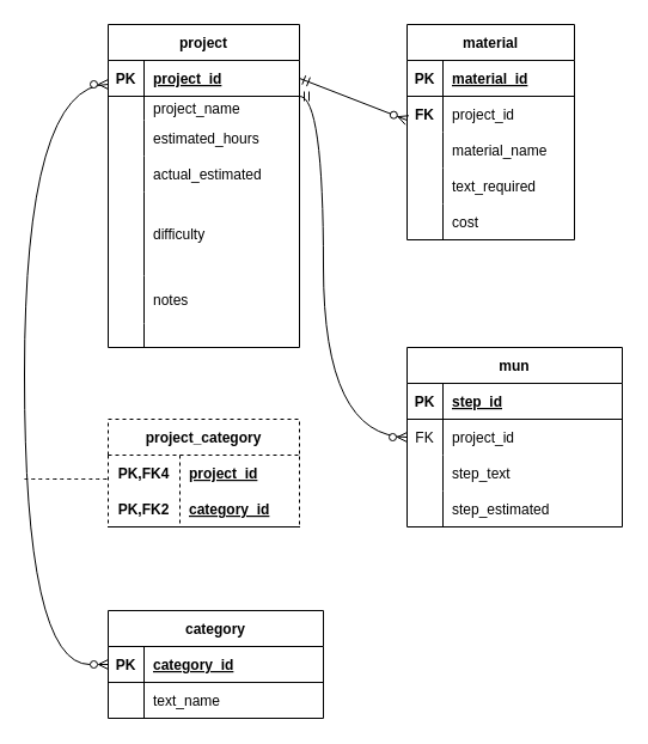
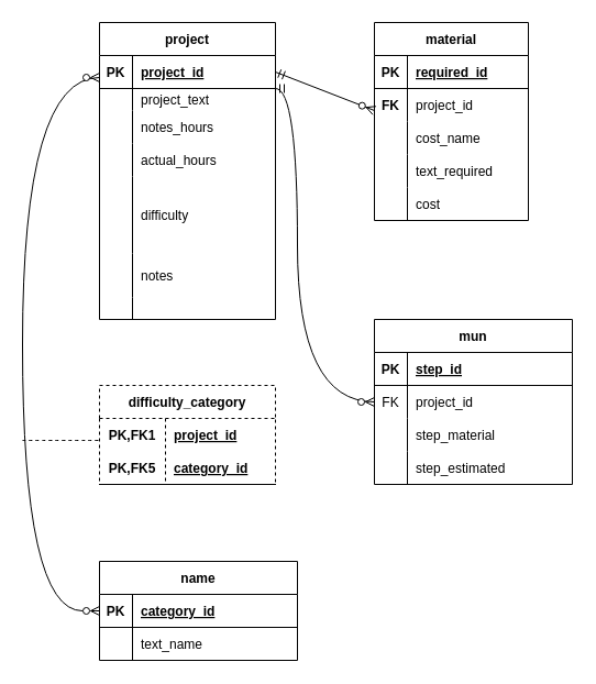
  <mxCell id="0" />
  <mxCell id="1" parent="0" />
  <mxCell id="2" value="project" style="shape=table;startSize=30;container=1;collapsible=1;childLayout=tableLayout;fixedRows=1;rowLines=0;fontStyle=1;align=center;resizeLast=1;" vertex="1" parent="1"><mxGeometry x="90" y="20" width="160" height="270" as="geometry" /></mxCell>
  <mxCell id="3" value="" style="shape=tableRow;horizontal=0;startSize=0;swimlaneHead=0;swimlaneBody=0;fillColor=none;collapsible=0;dropTarget=0;points=[[0,0.5],[1,0.5]];portConstraint=eastwest;top=0;left=0;right=0;bottom=1;" vertex="1" parent="2"><mxGeometry y="30" width="160" height="30" as="geometry" /></mxCell>
  <mxCell id="4" value="PK" style="shape=partialRectangle;connectable=0;fillColor=none;top=0;left=0;bottom=0;right=0;fontStyle=1;overflow=hidden;" vertex="1" parent="3"><mxGeometry width="30" height="30" as="geometry"><mxRectangle width="30" height="30" as="alternateBounds" /></mxGeometry></mxCell>
  <mxCell id="5" value="project_id" style="shape=partialRectangle;connectable=0;fillColor=none;top=0;left=0;bottom=0;right=0;align=left;spacingLeft=6;fontStyle=5;overflow=hidden;" vertex="1" parent="3"><mxGeometry x="30" width="130" height="30" as="geometry"><mxRectangle width="130" height="30" as="alternateBounds" /></mxGeometry></mxCell>
  <mxCell id="6" value="" style="shape=tableRow;horizontal=0;startSize=0;swimlaneHead=0;swimlaneBody=0;fillColor=none;collapsible=0;dropTarget=0;points=[[0,0.5],[1,0.5]];portConstraint=eastwest;top=0;left=0;right=0;bottom=0;" vertex="1" parent="2"><mxGeometry y="60" width="160" height="20" as="geometry" /></mxCell>
  <mxCell id="7" value="" style="shape=partialRectangle;connectable=0;fillColor=none;top=0;left=0;bottom=0;right=0;editable=1;overflow=hidden;" vertex="1" parent="6"><mxGeometry width="30" height="20" as="geometry"><mxRectangle width="30" height="20" as="alternateBounds" /></mxGeometry></mxCell>
- <mxCell id="8" value="project_name" style="shape=partialRectangle;connectable=0;fillColor=none;top=0;left=0;bottom=0;right=0;align=left;spacingLeft=6;overflow=hidden;" vertex="1" parent="6"><mxGeometry x="30" width="130" height="20" as="geometry"><mxRectangle width="130" height="20" as="alternateBounds" /></mxGeometry></mxCell>
+ <mxCell id="8" value="project_text" style="shape=partialRectangle;connectable=0;fillColor=none;top=0;left=0;bottom=0;right=0;align=left;spacingLeft=6;overflow=hidden;" vertex="1" parent="6"><mxGeometry x="30" width="130" height="20" as="geometry"><mxRectangle width="130" height="20" as="alternateBounds" /></mxGeometry></mxCell>
  <mxCell id="9" value="" style="shape=tableRow;horizontal=0;startSize=0;swimlaneHead=0;swimlaneBody=0;fillColor=none;collapsible=0;dropTarget=0;points=[[0,0.5],[1,0.5]];portConstraint=eastwest;top=0;left=0;right=0;bottom=0;" vertex="1" parent="2"><mxGeometry y="80" width="160" height="30" as="geometry" /></mxCell>
  <mxCell id="10" value="" style="shape=partialRectangle;connectable=0;fillColor=none;top=0;left=0;bottom=0;right=0;editable=1;overflow=hidden;" vertex="1" parent="9"><mxGeometry width="30" height="30" as="geometry"><mxRectangle width="30" height="30" as="alternateBounds" /></mxGeometry></mxCell>
- <mxCell id="11" value="estimated_hours" style="shape=partialRectangle;connectable=0;fillColor=none;top=0;left=0;bottom=0;right=0;align=left;spacingLeft=6;overflow=hidden;" vertex="1" parent="9"><mxGeometry x="30" width="130" height="30" as="geometry"><mxRectangle width="130" height="30" as="alternateBounds" /></mxGeometry></mxCell>
+ <mxCell id="11" value="notes_hours" style="shape=partialRectangle;connectable=0;fillColor=none;top=0;left=0;bottom=0;right=0;align=left;spacingLeft=6;overflow=hidden;" vertex="1" parent="9"><mxGeometry x="30" width="130" height="30" as="geometry"><mxRectangle width="130" height="30" as="alternateBounds" /></mxGeometry></mxCell>
  <mxCell id="12" value="" style="shape=tableRow;horizontal=0;startSize=0;swimlaneHead=0;swimlaneBody=0;fillColor=none;collapsible=0;dropTarget=0;points=[[0,0.5],[1,0.5]];portConstraint=eastwest;top=0;left=0;right=0;bottom=0;" vertex="1" parent="2"><mxGeometry y="110" width="160" height="30" as="geometry" /></mxCell>
  <mxCell id="13" value="" style="shape=partialRectangle;connectable=0;fillColor=none;top=0;left=0;bottom=0;right=0;editable=1;overflow=hidden;" vertex="1" parent="12"><mxGeometry width="30" height="30" as="geometry"><mxRectangle width="30" height="30" as="alternateBounds" /></mxGeometry></mxCell>
- <mxCell id="14" value="actual_estimated" style="shape=partialRectangle;connectable=0;fillColor=none;top=0;left=0;bottom=0;right=0;align=left;spacingLeft=6;overflow=hidden;" vertex="1" parent="12"><mxGeometry x="30" width="130" height="30" as="geometry"><mxRectangle width="130" height="30" as="alternateBounds" /></mxGeometry></mxCell>
+ <mxCell id="14" value="actual_hours" style="shape=partialRectangle;connectable=0;fillColor=none;top=0;left=0;bottom=0;right=0;align=left;spacingLeft=6;overflow=hidden;" vertex="1" parent="12"><mxGeometry x="30" width="130" height="30" as="geometry"><mxRectangle width="130" height="30" as="alternateBounds" /></mxGeometry></mxCell>
  <mxCell id="15" style="shape=tableRow;horizontal=0;startSize=0;swimlaneHead=0;swimlaneBody=0;fillColor=none;collapsible=0;dropTarget=0;points=[[0,0.5],[1,0.5]];portConstraint=eastwest;top=0;left=0;right=0;bottom=0;" vertex="1" parent="2"><mxGeometry y="140" width="160" height="70" as="geometry" /></mxCell>
  <mxCell id="16" style="shape=partialRectangle;connectable=0;fillColor=none;top=0;left=0;bottom=0;right=0;editable=1;overflow=hidden;" vertex="1" parent="15"><mxGeometry width="30" height="70" as="geometry"><mxRectangle width="30" height="70" as="alternateBounds" /></mxGeometry></mxCell>
  <mxCell id="17" value="difficulty" style="shape=partialRectangle;connectable=0;fillColor=none;top=0;left=0;bottom=0;right=0;align=left;spacingLeft=6;overflow=hidden;" vertex="1" parent="15"><mxGeometry x="30" width="130" height="70" as="geometry"><mxRectangle width="130" height="70" as="alternateBounds" /></mxGeometry></mxCell>
  <mxCell id="18" style="shape=tableRow;horizontal=0;startSize=0;swimlaneHead=0;swimlaneBody=0;fillColor=none;collapsible=0;dropTarget=0;points=[[0,0.5],[1,0.5]];portConstraint=eastwest;top=0;left=0;right=0;bottom=0;" vertex="1" parent="2"><mxGeometry y="210" width="160" height="40" as="geometry" /></mxCell>
  <mxCell id="19" style="shape=partialRectangle;connectable=0;fillColor=none;top=0;left=0;bottom=0;right=0;editable=1;overflow=hidden;" vertex="1" parent="18"><mxGeometry width="30" height="40" as="geometry"><mxRectangle width="30" height="40" as="alternateBounds" /></mxGeometry></mxCell>
  <mxCell id="20" value="notes" style="shape=partialRectangle;connectable=0;fillColor=none;top=0;left=0;bottom=0;right=0;align=left;spacingLeft=6;overflow=hidden;" vertex="1" parent="18"><mxGeometry x="30" width="130" height="40" as="geometry"><mxRectangle width="130" height="40" as="alternateBounds" /></mxGeometry></mxCell>
  <mxCell id="21" style="shape=tableRow;horizontal=0;startSize=0;swimlaneHead=0;swimlaneBody=0;fillColor=none;collapsible=0;dropTarget=0;points=[[0,0.5],[1,0.5]];portConstraint=eastwest;top=0;left=0;right=0;bottom=0;" vertex="1" parent="2"><mxGeometry y="250" width="160" height="20" as="geometry" /></mxCell>
  <mxCell id="22" style="shape=partialRectangle;connectable=0;fillColor=none;top=0;left=0;bottom=0;right=0;editable=1;overflow=hidden;" vertex="1" parent="21"><mxGeometry width="30" height="20" as="geometry"><mxRectangle width="30" height="20" as="alternateBounds" /></mxGeometry></mxCell>
  <mxCell id="23" value="" style="shape=partialRectangle;connectable=0;fillColor=none;top=0;left=0;bottom=0;right=0;align=left;spacingLeft=6;overflow=hidden;" vertex="1" parent="21"><mxGeometry x="30" width="130" height="20" as="geometry"><mxRectangle width="130" height="20" as="alternateBounds" /></mxGeometry></mxCell>
  <mxCell id="24" value="material" style="shape=table;startSize=30;container=1;collapsible=1;childLayout=tableLayout;fixedRows=1;rowLines=0;fontStyle=1;align=center;resizeLast=1;" vertex="1" parent="1"><mxGeometry x="340" y="20" width="140" height="180" as="geometry" /></mxCell>
  <mxCell id="25" value="" style="shape=tableRow;horizontal=0;startSize=0;swimlaneHead=0;swimlaneBody=0;fillColor=none;collapsible=0;dropTarget=0;points=[[0,0.5],[1,0.5]];portConstraint=eastwest;top=0;left=0;right=0;bottom=1;" vertex="1" parent="24"><mxGeometry y="30" width="140" height="30" as="geometry" /></mxCell>
  <mxCell id="26" value="PK" style="shape=partialRectangle;connectable=0;fillColor=none;top=0;left=0;bottom=0;right=0;fontStyle=1;overflow=hidden;" vertex="1" parent="25"><mxGeometry width="30" height="30" as="geometry"><mxRectangle width="30" height="30" as="alternateBounds" /></mxGeometry></mxCell>
- <mxCell id="27" value="material_id" style="shape=partialRectangle;connectable=0;fillColor=none;top=0;left=0;bottom=0;right=0;align=left;spacingLeft=6;fontStyle=5;overflow=hidden;" vertex="1" parent="25"><mxGeometry x="30" width="110" height="30" as="geometry"><mxRectangle width="110" height="30" as="alternateBounds" /></mxGeometry></mxCell>
+ <mxCell id="27" value="required_id" style="shape=partialRectangle;connectable=0;fillColor=none;top=0;left=0;bottom=0;right=0;align=left;spacingLeft=6;fontStyle=5;overflow=hidden;" vertex="1" parent="25"><mxGeometry x="30" width="110" height="30" as="geometry"><mxRectangle width="110" height="30" as="alternateBounds" /></mxGeometry></mxCell>
  <mxCell id="28" value="" style="shape=tableRow;horizontal=0;startSize=0;swimlaneHead=0;swimlaneBody=0;fillColor=none;collapsible=0;dropTarget=0;points=[[0,0.5],[1,0.5]];portConstraint=eastwest;top=0;left=0;right=0;bottom=0;" vertex="1" parent="24"><mxGeometry y="60" width="140" height="30" as="geometry" /></mxCell>
  <mxCell id="29" value="FK" style="shape=partialRectangle;connectable=0;fillColor=none;top=0;left=0;bottom=0;right=0;editable=1;overflow=hidden;fontStyle=1" vertex="1" parent="28"><mxGeometry width="30" height="30" as="geometry"><mxRectangle width="30" height="30" as="alternateBounds" /></mxGeometry></mxCell>
  <mxCell id="30" value="project_id" style="shape=partialRectangle;connectable=0;fillColor=none;top=0;left=0;bottom=0;right=0;align=left;spacingLeft=6;overflow=hidden;" vertex="1" parent="28"><mxGeometry x="30" width="110" height="30" as="geometry"><mxRectangle width="110" height="30" as="alternateBounds" /></mxGeometry></mxCell>
  <mxCell id="31" value="" style="shape=tableRow;horizontal=0;startSize=0;swimlaneHead=0;swimlaneBody=0;fillColor=none;collapsible=0;dropTarget=0;points=[[0,0.5],[1,0.5]];portConstraint=eastwest;top=0;left=0;right=0;bottom=0;" vertex="1" parent="24"><mxGeometry y="90" width="140" height="30" as="geometry" /></mxCell>
  <mxCell id="32" value="" style="shape=partialRectangle;connectable=0;fillColor=none;top=0;left=0;bottom=0;right=0;editable=1;overflow=hidden;" vertex="1" parent="31"><mxGeometry width="30" height="30" as="geometry"><mxRectangle width="30" height="30" as="alternateBounds" /></mxGeometry></mxCell>
- <mxCell id="33" value="material_name" style="shape=partialRectangle;connectable=0;fillColor=none;top=0;left=0;bottom=0;right=0;align=left;spacingLeft=6;overflow=hidden;" vertex="1" parent="31"><mxGeometry x="30" width="110" height="30" as="geometry"><mxRectangle width="110" height="30" as="alternateBounds" /></mxGeometry></mxCell>
+ <mxCell id="33" value="cost_name" style="shape=partialRectangle;connectable=0;fillColor=none;top=0;left=0;bottom=0;right=0;align=left;spacingLeft=6;overflow=hidden;" vertex="1" parent="31"><mxGeometry x="30" width="110" height="30" as="geometry"><mxRectangle width="110" height="30" as="alternateBounds" /></mxGeometry></mxCell>
  <mxCell id="34" value="" style="shape=tableRow;horizontal=0;startSize=0;swimlaneHead=0;swimlaneBody=0;fillColor=none;collapsible=0;dropTarget=0;points=[[0,0.5],[1,0.5]];portConstraint=eastwest;top=0;left=0;right=0;bottom=0;" vertex="1" parent="24"><mxGeometry y="120" width="140" height="30" as="geometry" /></mxCell>
  <mxCell id="35" value="" style="shape=partialRectangle;connectable=0;fillColor=none;top=0;left=0;bottom=0;right=0;editable=1;overflow=hidden;" vertex="1" parent="34"><mxGeometry width="30" height="30" as="geometry"><mxRectangle width="30" height="30" as="alternateBounds" /></mxGeometry></mxCell>
  <mxCell id="36" value="text_required" style="shape=partialRectangle;connectable=0;fillColor=none;top=0;left=0;bottom=0;right=0;align=left;spacingLeft=6;overflow=hidden;" vertex="1" parent="34"><mxGeometry x="30" width="110" height="30" as="geometry"><mxRectangle width="110" height="30" as="alternateBounds" /></mxGeometry></mxCell>
  <mxCell id="37" style="shape=tableRow;horizontal=0;startSize=0;swimlaneHead=0;swimlaneBody=0;fillColor=none;collapsible=0;dropTarget=0;points=[[0,0.5],[1,0.5]];portConstraint=eastwest;top=0;left=0;right=0;bottom=0;" vertex="1" parent="24"><mxGeometry y="150" width="140" height="30" as="geometry" /></mxCell>
  <mxCell id="38" style="shape=partialRectangle;connectable=0;fillColor=none;top=0;left=0;bottom=0;right=0;editable=1;overflow=hidden;" vertex="1" parent="37"><mxGeometry width="30" height="30" as="geometry"><mxRectangle width="30" height="30" as="alternateBounds" /></mxGeometry></mxCell>
  <mxCell id="39" value="cost" style="shape=partialRectangle;connectable=0;fillColor=none;top=0;left=0;bottom=0;right=0;align=left;spacingLeft=6;overflow=hidden;" vertex="1" parent="37"><mxGeometry x="30" width="110" height="30" as="geometry"><mxRectangle width="110" height="30" as="alternateBounds" /></mxGeometry></mxCell>
  <mxCell id="40" value="mun" style="shape=table;startSize=30;container=1;collapsible=1;childLayout=tableLayout;fixedRows=1;rowLines=0;fontStyle=1;align=center;resizeLast=1;" vertex="1" parent="1"><mxGeometry x="340" y="290" width="180" height="150" as="geometry" /></mxCell>
  <mxCell id="41" value="" style="shape=tableRow;horizontal=0;startSize=0;swimlaneHead=0;swimlaneBody=0;fillColor=none;collapsible=0;dropTarget=0;points=[[0,0.5],[1,0.5]];portConstraint=eastwest;top=0;left=0;right=0;bottom=1;" vertex="1" parent="40"><mxGeometry y="30" width="180" height="30" as="geometry" /></mxCell>
  <mxCell id="42" value="PK" style="shape=partialRectangle;connectable=0;fillColor=none;top=0;left=0;bottom=0;right=0;fontStyle=1;overflow=hidden;" vertex="1" parent="41"><mxGeometry width="30" height="30" as="geometry"><mxRectangle width="30" height="30" as="alternateBounds" /></mxGeometry></mxCell>
  <mxCell id="43" value="step_id" style="shape=partialRectangle;connectable=0;fillColor=none;top=0;left=0;bottom=0;right=0;align=left;spacingLeft=6;fontStyle=5;overflow=hidden;" vertex="1" parent="41"><mxGeometry x="30" width="150" height="30" as="geometry"><mxRectangle width="150" height="30" as="alternateBounds" /></mxGeometry></mxCell>
  <mxCell id="44" value="" style="shape=tableRow;horizontal=0;startSize=0;swimlaneHead=0;swimlaneBody=0;fillColor=none;collapsible=0;dropTarget=0;points=[[0,0.5],[1,0.5]];portConstraint=eastwest;top=0;left=0;right=0;bottom=0;" vertex="1" parent="40"><mxGeometry y="60" width="180" height="30" as="geometry" /></mxCell>
  <mxCell id="45" value="FK" style="shape=partialRectangle;connectable=0;fillColor=none;top=0;left=0;bottom=0;right=0;editable=1;overflow=hidden;" vertex="1" parent="44"><mxGeometry width="30" height="30" as="geometry"><mxRectangle width="30" height="30" as="alternateBounds" /></mxGeometry></mxCell>
  <mxCell id="46" value="project_id" style="shape=partialRectangle;connectable=0;fillColor=none;top=0;left=0;bottom=0;right=0;align=left;spacingLeft=6;overflow=hidden;" vertex="1" parent="44"><mxGeometry x="30" width="150" height="30" as="geometry"><mxRectangle width="150" height="30" as="alternateBounds" /></mxGeometry></mxCell>
  <mxCell id="47" value="" style="shape=tableRow;horizontal=0;startSize=0;swimlaneHead=0;swimlaneBody=0;fillColor=none;collapsible=0;dropTarget=0;points=[[0,0.5],[1,0.5]];portConstraint=eastwest;top=0;left=0;right=0;bottom=0;" vertex="1" parent="40"><mxGeometry y="90" width="180" height="30" as="geometry" /></mxCell>
  <mxCell id="48" value="" style="shape=partialRectangle;connectable=0;fillColor=none;top=0;left=0;bottom=0;right=0;editable=1;overflow=hidden;" vertex="1" parent="47"><mxGeometry width="30" height="30" as="geometry"><mxRectangle width="30" height="30" as="alternateBounds" /></mxGeometry></mxCell>
- <mxCell id="49" value="step_text" style="shape=partialRectangle;connectable=0;fillColor=none;top=0;left=0;bottom=0;right=0;align=left;spacingLeft=6;overflow=hidden;" vertex="1" parent="47"><mxGeometry x="30" width="150" height="30" as="geometry"><mxRectangle width="150" height="30" as="alternateBounds" /></mxGeometry></mxCell>
+ <mxCell id="49" value="step_material" style="shape=partialRectangle;connectable=0;fillColor=none;top=0;left=0;bottom=0;right=0;align=left;spacingLeft=6;overflow=hidden;" vertex="1" parent="47"><mxGeometry x="30" width="150" height="30" as="geometry"><mxRectangle width="150" height="30" as="alternateBounds" /></mxGeometry></mxCell>
  <mxCell id="50" value="" style="shape=tableRow;horizontal=0;startSize=0;swimlaneHead=0;swimlaneBody=0;fillColor=none;collapsible=0;dropTarget=0;points=[[0,0.5],[1,0.5]];portConstraint=eastwest;top=0;left=0;right=0;bottom=0;" vertex="1" parent="40"><mxGeometry y="120" width="180" height="30" as="geometry" /></mxCell>
  <mxCell id="51" value="" style="shape=partialRectangle;connectable=0;fillColor=none;top=0;left=0;bottom=0;right=0;editable=1;overflow=hidden;" vertex="1" parent="50"><mxGeometry width="30" height="30" as="geometry"><mxRectangle width="30" height="30" as="alternateBounds" /></mxGeometry></mxCell>
  <mxCell id="52" value="step_estimated" style="shape=partialRectangle;connectable=0;fillColor=none;top=0;left=0;bottom=0;right=0;align=left;spacingLeft=6;overflow=hidden;" vertex="1" parent="50"><mxGeometry x="30" width="150" height="30" as="geometry"><mxRectangle width="150" height="30" as="alternateBounds" /></mxGeometry></mxCell>
- <mxCell id="53" value="category" style="shape=table;startSize=30;container=1;collapsible=1;childLayout=tableLayout;fixedRows=1;rowLines=0;fontStyle=1;align=center;resizeLast=1;" vertex="1" parent="1"><mxGeometry x="90" y="510" width="180" height="90" as="geometry" /></mxCell>
+ <mxCell id="53" value="name" style="shape=table;startSize=30;container=1;collapsible=1;childLayout=tableLayout;fixedRows=1;rowLines=0;fontStyle=1;align=center;resizeLast=1;" vertex="1" parent="1"><mxGeometry x="90" y="510" width="180" height="90" as="geometry" /></mxCell>
  <mxCell id="54" value="" style="shape=tableRow;horizontal=0;startSize=0;swimlaneHead=0;swimlaneBody=0;fillColor=none;collapsible=0;dropTarget=0;points=[[0,0.5],[1,0.5]];portConstraint=eastwest;top=0;left=0;right=0;bottom=1;" vertex="1" parent="53"><mxGeometry y="30" width="180" height="30" as="geometry" /></mxCell>
  <mxCell id="55" value="PK" style="shape=partialRectangle;connectable=0;fillColor=none;top=0;left=0;bottom=0;right=0;fontStyle=1;overflow=hidden;" vertex="1" parent="54"><mxGeometry width="30" height="30" as="geometry"><mxRectangle width="30" height="30" as="alternateBounds" /></mxGeometry></mxCell>
  <mxCell id="56" value="category_id" style="shape=partialRectangle;connectable=0;fillColor=none;top=0;left=0;bottom=0;right=0;align=left;spacingLeft=6;fontStyle=5;overflow=hidden;" vertex="1" parent="54"><mxGeometry x="30" width="150" height="30" as="geometry"><mxRectangle width="150" height="30" as="alternateBounds" /></mxGeometry></mxCell>
  <mxCell id="57" value="" style="shape=tableRow;horizontal=0;startSize=0;swimlaneHead=0;swimlaneBody=0;fillColor=none;collapsible=0;dropTarget=0;points=[[0,0.5],[1,0.5]];portConstraint=eastwest;top=0;left=0;right=0;bottom=0;" vertex="1" parent="53"><mxGeometry y="60" width="180" height="30" as="geometry" /></mxCell>
  <mxCell id="58" value="" style="shape=partialRectangle;connectable=0;fillColor=none;top=0;left=0;bottom=0;right=0;editable=1;overflow=hidden;" vertex="1" parent="57"><mxGeometry width="30" height="30" as="geometry"><mxRectangle width="30" height="30" as="alternateBounds" /></mxGeometry></mxCell>
  <mxCell id="59" value="text_name" style="shape=partialRectangle;connectable=0;fillColor=none;top=0;left=0;bottom=0;right=0;align=left;spacingLeft=6;overflow=hidden;" vertex="1" parent="57"><mxGeometry x="30" width="150" height="30" as="geometry"><mxRectangle width="150" height="30" as="alternateBounds" /></mxGeometry></mxCell>
- <mxCell id="60" value="project_category" style="shape=table;startSize=30;container=1;collapsible=1;childLayout=tableLayout;fixedRows=1;rowLines=0;fontStyle=1;align=center;resizeLast=1;dashed=1;" vertex="1" parent="1"><mxGeometry x="90" y="350" width="160" height="90" as="geometry" /></mxCell>
+ <mxCell id="60" value="difficulty_category" style="shape=table;startSize=30;container=1;collapsible=1;childLayout=tableLayout;fixedRows=1;rowLines=0;fontStyle=1;align=center;resizeLast=1;dashed=1;" vertex="1" parent="1"><mxGeometry x="90" y="350" width="160" height="90" as="geometry" /></mxCell>
  <mxCell id="61" value="" style="shape=tableRow;horizontal=0;startSize=0;swimlaneHead=0;swimlaneBody=0;fillColor=none;collapsible=0;dropTarget=0;points=[[0,0.5],[1,0.5]];portConstraint=eastwest;top=0;left=0;right=0;bottom=0;" vertex="1" parent="60"><mxGeometry y="30" width="160" height="30" as="geometry" /></mxCell>
- <mxCell id="62" value="PK,FK4" style="shape=partialRectangle;connectable=0;fillColor=none;top=0;left=0;bottom=0;right=0;fontStyle=1;overflow=hidden;" vertex="1" parent="61"><mxGeometry width="60" height="30" as="geometry"><mxRectangle width="60" height="30" as="alternateBounds" /></mxGeometry></mxCell>
+ <mxCell id="62" value="PK,FK1" style="shape=partialRectangle;connectable=0;fillColor=none;top=0;left=0;bottom=0;right=0;fontStyle=1;overflow=hidden;" vertex="1" parent="61"><mxGeometry width="60" height="30" as="geometry"><mxRectangle width="60" height="30" as="alternateBounds" /></mxGeometry></mxCell>
  <mxCell id="63" value="project_id" style="shape=partialRectangle;connectable=0;fillColor=none;top=0;left=0;bottom=0;right=0;align=left;spacingLeft=6;fontStyle=5;overflow=hidden;" vertex="1" parent="61"><mxGeometry x="60" width="100" height="30" as="geometry"><mxRectangle width="100" height="30" as="alternateBounds" /></mxGeometry></mxCell>
  <mxCell id="64" value="" style="shape=tableRow;horizontal=0;startSize=0;swimlaneHead=0;swimlaneBody=0;fillColor=none;collapsible=0;dropTarget=0;points=[[0,0.5],[1,0.5]];portConstraint=eastwest;top=0;left=0;right=0;bottom=1;" vertex="1" parent="60"><mxGeometry y="60" width="160" height="30" as="geometry" /></mxCell>
- <mxCell id="65" value="PK,FK2" style="shape=partialRectangle;connectable=0;fillColor=none;top=0;left=0;bottom=0;right=0;fontStyle=1;overflow=hidden;" vertex="1" parent="64"><mxGeometry width="60" height="30" as="geometry"><mxRectangle width="60" height="30" as="alternateBounds" /></mxGeometry></mxCell>
+ <mxCell id="65" value="PK,FK5" style="shape=partialRectangle;connectable=0;fillColor=none;top=0;left=0;bottom=0;right=0;fontStyle=1;overflow=hidden;" vertex="1" parent="64"><mxGeometry width="60" height="30" as="geometry"><mxRectangle width="60" height="30" as="alternateBounds" /></mxGeometry></mxCell>
  <mxCell id="66" value="category_id" style="shape=partialRectangle;connectable=0;fillColor=none;top=0;left=0;bottom=0;right=0;align=left;spacingLeft=6;fontStyle=5;overflow=hidden;" vertex="1" parent="64"><mxGeometry x="60" width="100" height="30" as="geometry"><mxRectangle width="100" height="30" as="alternateBounds" /></mxGeometry></mxCell>
  <mxCell id="67" value="" style="fontSize=12;html=1;endArrow=ERzeroToMany;endFill=1;rounded=0;edgeStyle=orthogonalEdgeStyle;curved=1;startArrow=ERzeroToMany;startFill=0;" edge="1" parent="1" source="54"><mxGeometry width="100" height="100" relative="1" as="geometry"><mxPoint x="-10" y="170" as="sourcePoint" /><mxPoint x="90" y="70" as="targetPoint" /><Array as="points"><mxPoint x="20" y="555" /><mxPoint x="20" y="70" /></Array></mxGeometry></mxCell>
  <mxCell id="68" value="" style="endArrow=none;html=1;rounded=0;curved=1;dashed=1;" edge="1" parent="1"><mxGeometry relative="1" as="geometry"><mxPoint x="20" y="400" as="sourcePoint" /><mxPoint x="90" y="400" as="targetPoint" /></mxGeometry></mxCell>
  <mxCell id="69" value="" style="fontSize=12;html=1;endArrow=ERzeroToMany;endFill=1;rounded=0;startArrow=ERmandOne;startFill=0;" edge="1" parent="1"><mxGeometry width="100" height="100" relative="1" as="geometry"><mxPoint x="250" y="65" as="sourcePoint" /><mxPoint x="340" y="100" as="targetPoint" /></mxGeometry></mxCell>
  <mxCell id="70" value="" style="fontSize=12;html=1;endArrow=ERzeroToMany;endFill=1;rounded=0;startArrow=ERmandOne;startFill=0;entryX=0;entryY=0.5;entryDx=0;entryDy=0;edgeStyle=orthogonalEdgeStyle;curved=1;" edge="1" parent="1" target="44"><mxGeometry width="100" height="100" relative="1" as="geometry"><mxPoint x="250" y="80" as="sourcePoint" /><mxPoint x="340" y="115" as="targetPoint" /><Array as="points"><mxPoint x="270" y="80" /><mxPoint x="270" y="365" /></Array></mxGeometry></mxCell>
